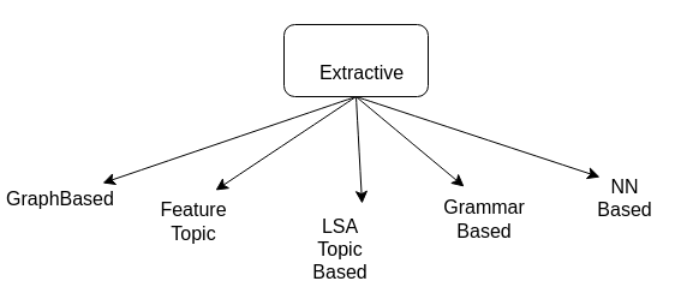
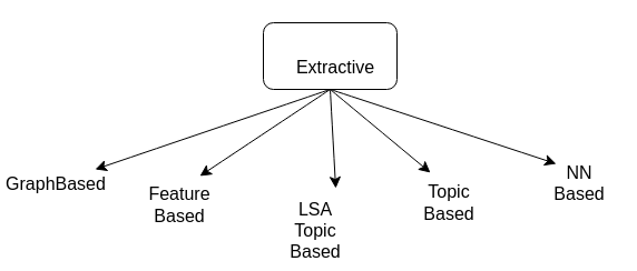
  <mxCell id="0" />
  <mxCell id="1" parent="0" />
  <mxCell id="2" style="edgeStyle=none;curved=1;rounded=0;orthogonalLoop=1;jettySize=auto;html=1;exitX=0.5;exitY=1;exitDx=0;exitDy=0;fontSize=12;startSize=8;endSize=8;" edge="1" parent="1" source="7"><mxGeometry relative="1" as="geometry"><mxPoint x="85" y="152" as="targetPoint" /></mxGeometry></mxCell>
  <mxCell id="3" style="edgeStyle=none;curved=1;rounded=0;orthogonalLoop=1;jettySize=auto;html=1;exitX=0.5;exitY=1;exitDx=0;exitDy=0;fontSize=12;startSize=8;endSize=8;" edge="1" parent="1" source="7"><mxGeometry relative="1" as="geometry"><mxPoint x="179" y="158" as="targetPoint" /></mxGeometry></mxCell>
  <mxCell id="4" style="edgeStyle=none;curved=1;rounded=0;orthogonalLoop=1;jettySize=auto;html=1;exitX=0.5;exitY=1;exitDx=0;exitDy=0;fontSize=12;startSize=8;endSize=8;" edge="1" parent="1" source="7"><mxGeometry relative="1" as="geometry"><mxPoint x="301" y="169" as="targetPoint" /></mxGeometry></mxCell>
  <mxCell id="5" style="edgeStyle=none;curved=1;rounded=0;orthogonalLoop=1;jettySize=auto;html=1;exitX=0.5;exitY=1;exitDx=0;exitDy=0;fontSize=12;startSize=8;endSize=8;" edge="1" parent="1" source="7"><mxGeometry relative="1" as="geometry"><mxPoint x="386" y="155" as="targetPoint" /></mxGeometry></mxCell>
  <mxCell id="6" style="edgeStyle=none;curved=1;rounded=0;orthogonalLoop=1;jettySize=auto;html=1;exitX=0.5;exitY=1;exitDx=0;exitDy=0;fontSize=12;startSize=8;endSize=8;" edge="1" parent="1" source="7"><mxGeometry relative="1" as="geometry"><mxPoint x="499" y="147" as="targetPoint" /></mxGeometry></mxCell>
  <mxCell id="7" value="" style="rounded=1;whiteSpace=wrap;html=1;" vertex="1" parent="1"><mxGeometry x="236" y="20" width="120" height="60" as="geometry" /></mxCell>
  <mxCell id="8" value="Extractive" style="text;strokeColor=none;fillColor=none;html=1;align=center;verticalAlign=middle;whiteSpace=wrap;rounded=0;fontSize=16;" vertex="1" parent="1"><mxGeometry x="271" y="45" width="60" height="30" as="geometry" /></mxCell>
  <mxCell id="9" value="GraphBased" style="text;html=1;align=center;verticalAlign=middle;whiteSpace=wrap;rounded=0;fontSize=16;" vertex="1" parent="1"><mxGeometry x="20" y="150" width="60" height="30" as="geometry" /></mxCell>
- <mxCell id="10" value="Feature Topic" style="text;html=1;align=center;verticalAlign=middle;whiteSpace=wrap;rounded=0;fontSize=16;" vertex="1" parent="1"><mxGeometry x="131" y="169" width="60" height="30" as="geometry" /></mxCell>
+ <mxCell id="10" value="Feature Based" style="text;html=1;align=center;verticalAlign=middle;whiteSpace=wrap;rounded=0;fontSize=16;" vertex="1" parent="1"><mxGeometry x="131" y="169" width="60" height="30" as="geometry" /></mxCell>
  <mxCell id="11" value="LSA Topic Based" style="text;html=1;align=center;verticalAlign=middle;whiteSpace=wrap;rounded=0;fontSize=16;" vertex="1" parent="1"><mxGeometry x="253" y="192" width="60" height="30" as="geometry" /></mxCell>
- <mxCell id="12" value="Grammar Based" style="text;html=1;align=center;verticalAlign=middle;whiteSpace=wrap;rounded=0;fontSize=16;" vertex="1" parent="1"><mxGeometry x="373" y="167" width="60" height="30" as="geometry" /></mxCell>
+ <mxCell id="12" value="Topic Based" style="text;html=1;align=center;verticalAlign=middle;whiteSpace=wrap;rounded=0;fontSize=16;" vertex="1" parent="1"><mxGeometry x="373" y="167" width="60" height="30" as="geometry" /></mxCell>
  <mxCell id="13" value="NN Based&lt;div&gt;&lt;br&gt;&lt;/div&gt;" style="text;html=1;align=center;verticalAlign=middle;whiteSpace=wrap;rounded=0;fontSize=16;" vertex="1" parent="1"><mxGeometry x="490" y="159" width="60" height="30" as="geometry" /></mxCell>
